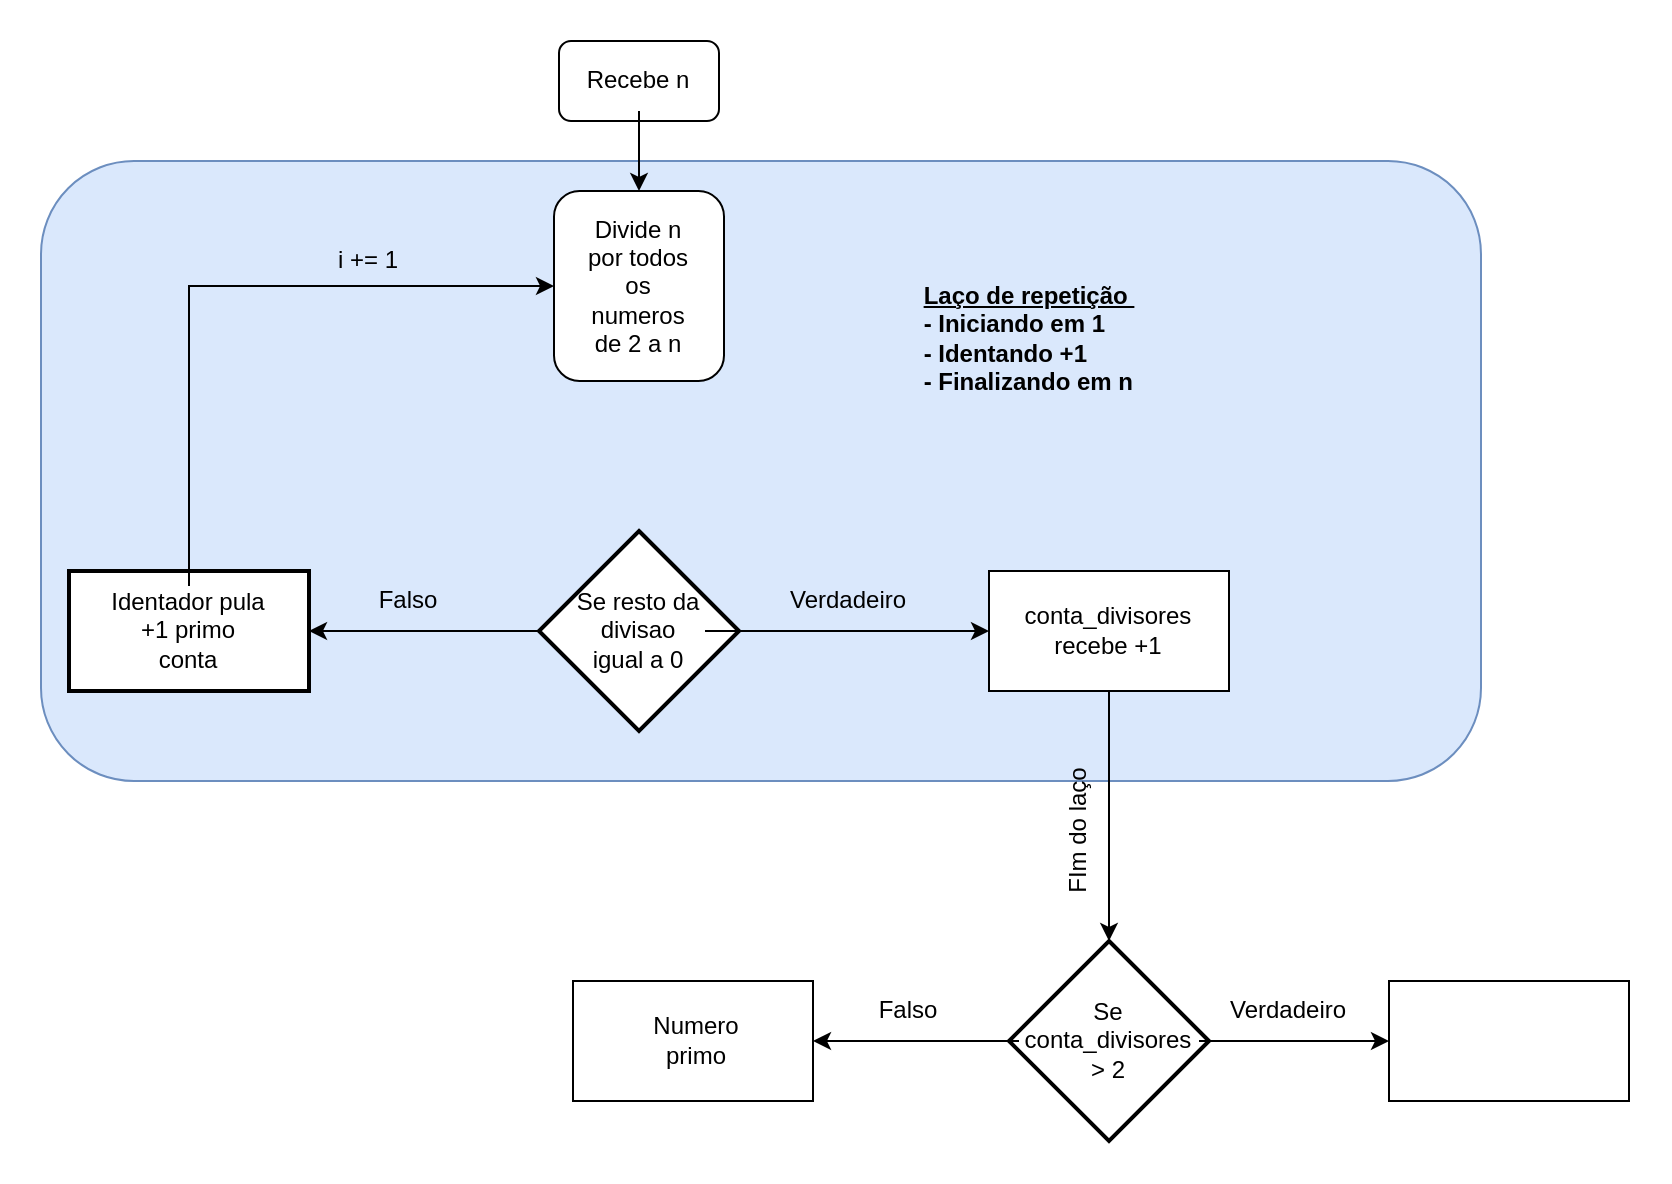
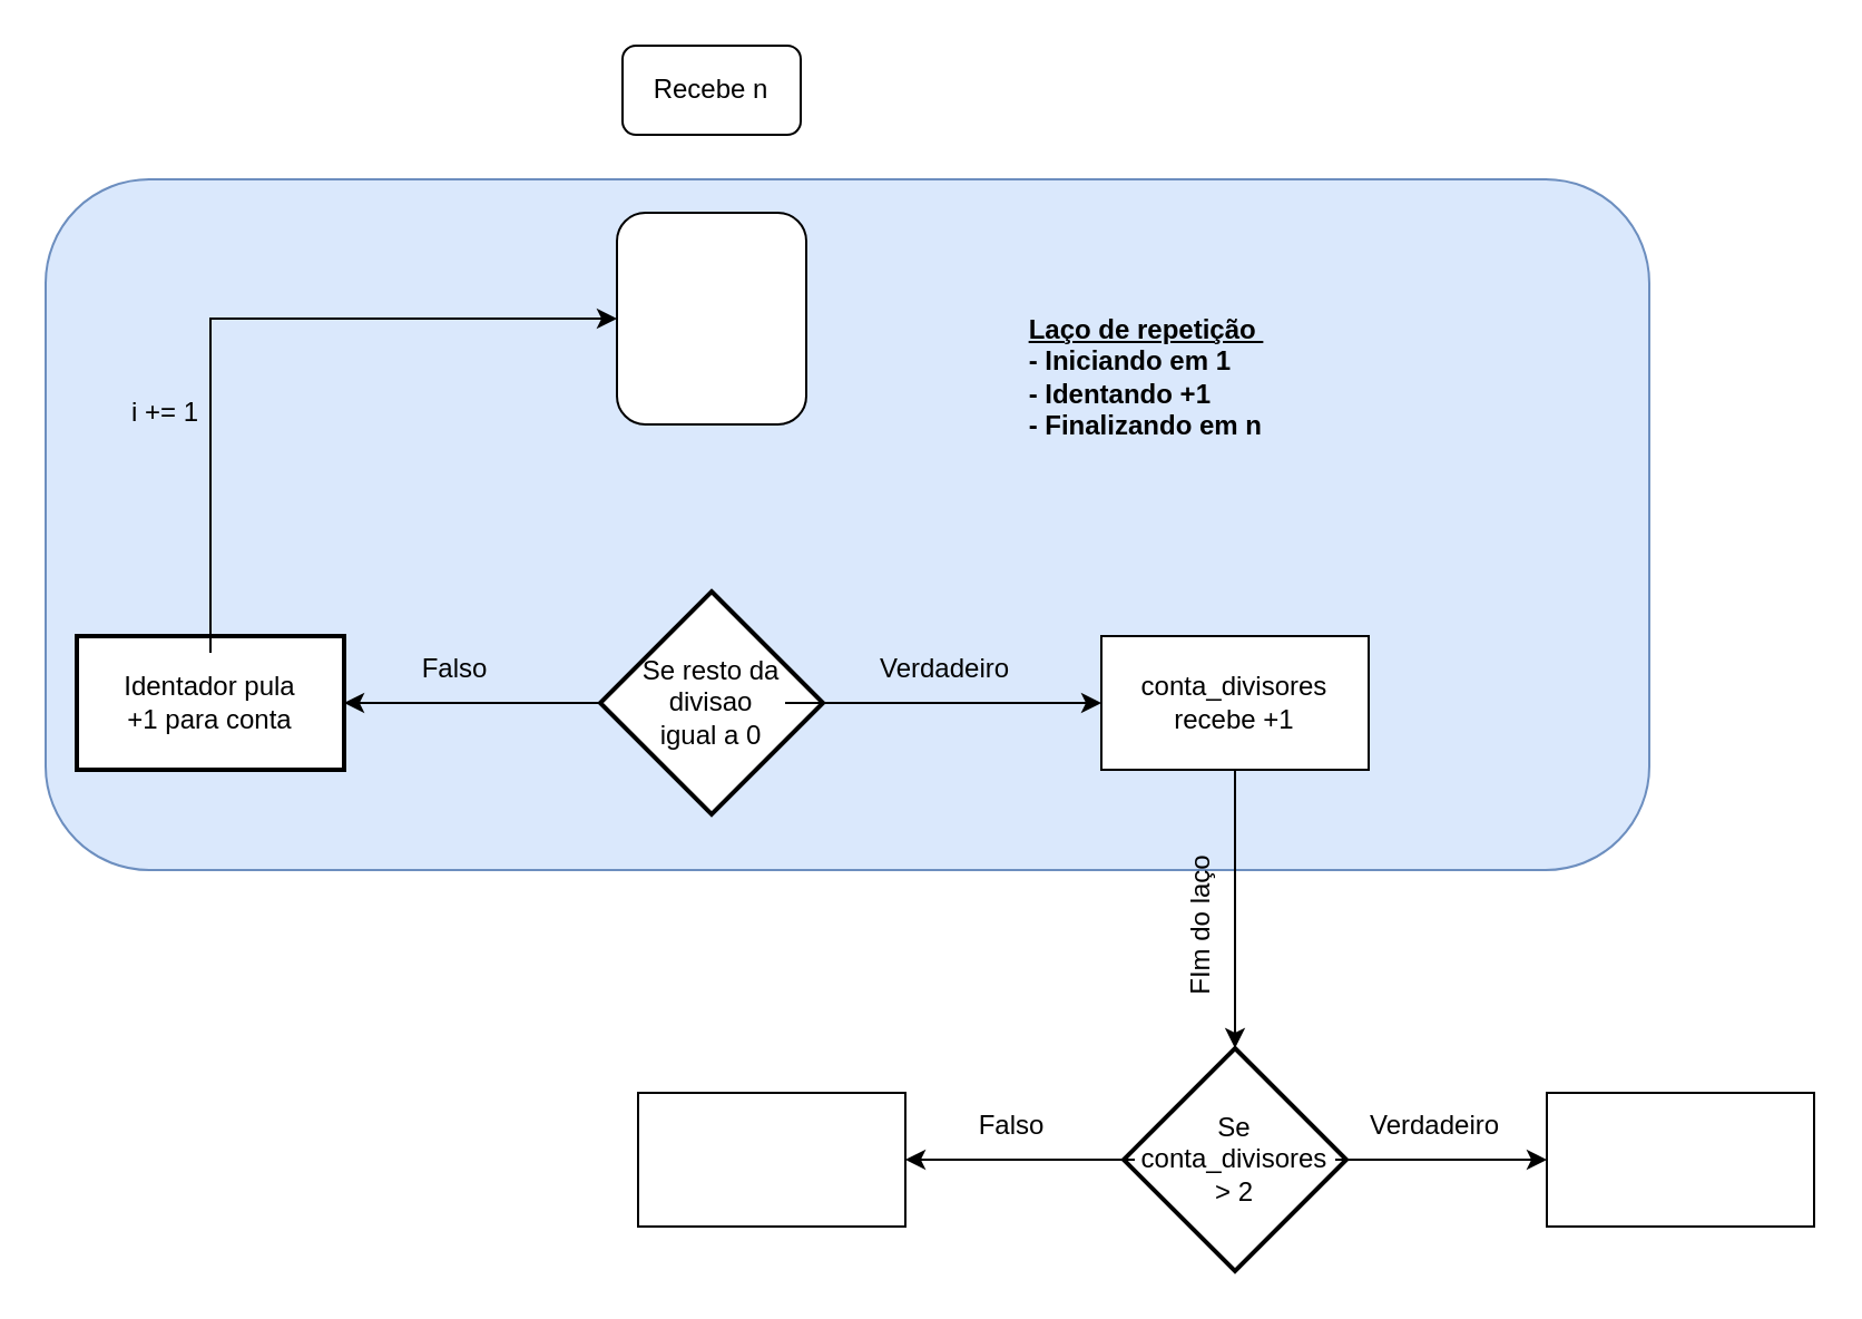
  <mxCell id="0" />
  <mxCell id="1" parent="0" />
  <mxCell id="2" value="" style="rounded=1;whiteSpace=wrap;html=1;fillColor=#dae8fc;strokeColor=#6c8ebf;" vertex="1" parent="1"><mxGeometry x="20" y="80" width="720" height="310" as="geometry" /></mxCell>
  <mxCell id="3" value="" style="rounded=1;whiteSpace=wrap;html=1;" parent="1" vertex="1"><mxGeometry x="279" y="20" width="80" height="40" as="geometry" /></mxCell>
- <mxCell id="4" value="" style="edgeStyle=orthogonalEdgeStyle;rounded=0;orthogonalLoop=1;jettySize=auto;html=1;" parent="1" source="5" target="7" edge="1"><mxGeometry relative="1" as="geometry" /></mxCell>
  <mxCell id="5" value="&lt;font style=&quot;vertical-align: inherit;&quot;&gt;&lt;font style=&quot;vertical-align: inherit;&quot;&gt;Recebe n&lt;/font&gt;&lt;/font&gt;" style="text;strokeColor=none;align=center;fillColor=none;html=1;verticalAlign=middle;whiteSpace=wrap;rounded=0;" parent="1" vertex="1"><mxGeometry x="289" y="25" width="60" height="30" as="geometry" /></mxCell>
  <mxCell id="6" value="" style="rounded=1;whiteSpace=wrap;html=1;" parent="1" vertex="1"><mxGeometry x="276.5" y="95" width="85" height="95" as="geometry" /></mxCell>
- <mxCell id="7" value="&lt;font style=&quot;vertical-align: inherit;&quot;&gt;&lt;font style=&quot;vertical-align: inherit;&quot;&gt;Divide n por todos os numeros de 2 a n&lt;/font&gt;&lt;/font&gt;" style="text;strokeColor=none;align=center;fillColor=none;html=1;verticalAlign=middle;whiteSpace=wrap;rounded=0;" parent="1" vertex="1"><mxGeometry x="289" y="95" width="60" height="95" as="geometry" /></mxCell>
  <mxCell id="8" value="" style="edgeStyle=orthogonalEdgeStyle;rounded=0;orthogonalLoop=1;jettySize=auto;html=1;" parent="1" source="9" target="15" edge="1"><mxGeometry relative="1" as="geometry" /></mxCell>
  <mxCell id="9" value="" style="strokeWidth=2;html=1;shape=mxgraph.flowchart.decision;whiteSpace=wrap;" parent="1" vertex="1"><mxGeometry x="269" y="265" width="100" height="100" as="geometry" /></mxCell>
  <mxCell id="10" value="" style="edgeStyle=orthogonalEdgeStyle;rounded=0;orthogonalLoop=1;jettySize=auto;html=1;" parent="1" source="11" target="12" edge="1"><mxGeometry relative="1" as="geometry" /></mxCell>
  <mxCell id="11" value="Se resto da divisao igual a 0" style="text;strokeColor=none;align=center;fillColor=none;html=1;verticalAlign=middle;whiteSpace=wrap;rounded=0;" parent="1" vertex="1"><mxGeometry x="286" y="282.5" width="66" height="65" as="geometry" /></mxCell>
  <mxCell id="12" value="" style="whiteSpace=wrap;html=1;" parent="1" vertex="1"><mxGeometry x="494" y="285" width="120" height="60" as="geometry" /></mxCell>
  <mxCell id="13" value="conta_divisores recebe +1" style="text;strokeColor=none;align=center;fillColor=none;html=1;verticalAlign=middle;whiteSpace=wrap;rounded=0;" parent="1" vertex="1"><mxGeometry x="509" y="300" width="90" height="30" as="geometry" /></mxCell>
  <mxCell id="14" value="Verdadeiro" style="text;strokeColor=none;align=center;fillColor=none;html=1;verticalAlign=middle;whiteSpace=wrap;rounded=0;" parent="1" vertex="1"><mxGeometry x="394" y="285" width="60" height="30" as="geometry" /></mxCell>
  <mxCell id="15" value="" style="whiteSpace=wrap;html=1;strokeWidth=2;" parent="1" vertex="1"><mxGeometry x="34" y="285" width="120" height="60" as="geometry" /></mxCell>
  <mxCell id="16" value="Falso" style="text;strokeColor=none;align=center;fillColor=none;html=1;verticalAlign=middle;whiteSpace=wrap;rounded=0;" parent="1" vertex="1"><mxGeometry x="174" y="285" width="60" height="30" as="geometry" /></mxCell>
  <mxCell id="17" style="edgeStyle=orthogonalEdgeStyle;rounded=0;orthogonalLoop=1;jettySize=auto;html=1;entryX=0;entryY=0.5;entryDx=0;entryDy=0;" parent="1" source="18" target="6" edge="1"><mxGeometry relative="1" as="geometry"><Array as="points"><mxPoint x="94" y="143" /></Array></mxGeometry></mxCell>
- <mxCell id="18" value="Identador pula +1 primo conta" style="text;strokeColor=none;align=center;fillColor=none;html=1;verticalAlign=middle;whiteSpace=wrap;rounded=0;" parent="1" vertex="1"><mxGeometry x="54" y="292.5" width="80" height="45" as="geometry" /></mxCell>
- <mxCell id="19" value="i += 1" style="text;strokeColor=none;align=center;fillColor=none;html=1;verticalAlign=middle;whiteSpace=wrap;rounded=0;" parent="1" vertex="1"><mxGeometry x="154" y="115" width="60" height="30" as="geometry" /></mxCell>
+ <mxCell id="18" value="Identador pula +1 para conta" style="text;strokeColor=none;align=center;fillColor=none;html=1;verticalAlign=middle;whiteSpace=wrap;rounded=0;" parent="1" vertex="1"><mxGeometry x="54" y="292.5" width="80" height="45" as="geometry" /></mxCell>
+ <mxCell id="19" value="i += 1" style="text;strokeColor=none;align=center;fillColor=none;html=1;verticalAlign=middle;whiteSpace=wrap;rounded=0;" parent="1" vertex="1"><mxGeometry x="44" y="170" width="60" height="30" as="geometry" /></mxCell>
  <mxCell id="20" value="" style="strokeWidth=2;html=1;shape=mxgraph.flowchart.decision;whiteSpace=wrap;" parent="1" vertex="1"><mxGeometry x="504" y="470" width="100" height="100" as="geometry" /></mxCell>
  <mxCell id="21" style="edgeStyle=orthogonalEdgeStyle;rounded=0;orthogonalLoop=1;jettySize=auto;html=1;entryX=0.5;entryY=0;entryDx=0;entryDy=0;entryPerimeter=0;" parent="1" source="12" target="20" edge="1"><mxGeometry relative="1" as="geometry" /></mxCell>
  <mxCell id="22" value="" style="edgeStyle=orthogonalEdgeStyle;rounded=0;orthogonalLoop=1;jettySize=auto;html=1;" parent="1" source="24" target="25" edge="1"><mxGeometry relative="1" as="geometry" /></mxCell>
  <mxCell id="23" value="" style="edgeStyle=orthogonalEdgeStyle;rounded=0;orthogonalLoop=1;jettySize=auto;html=1;" parent="1" source="24" target="27" edge="1"><mxGeometry relative="1" as="geometry" /></mxCell>
  <mxCell id="24" value="Se conta_divisores &amp;gt; 2" style="text;strokeColor=none;align=center;fillColor=none;html=1;verticalAlign=middle;whiteSpace=wrap;rounded=0;" parent="1" vertex="1"><mxGeometry x="509" y="497" width="90" height="46" as="geometry" /></mxCell>
  <mxCell id="25" value="" style="whiteSpace=wrap;html=1;" parent="1" vertex="1"><mxGeometry x="694" y="490" width="120" height="60" as="geometry" /></mxCell>
  <mxCell id="26" value="Verdadeiro" style="text;strokeColor=none;align=center;fillColor=none;html=1;verticalAlign=middle;whiteSpace=wrap;rounded=0;" parent="1" vertex="1"><mxGeometry x="614" y="490" width="60" height="30" as="geometry" /></mxCell>
  <mxCell id="27" value="" style="whiteSpace=wrap;html=1;" parent="1" vertex="1"><mxGeometry x="286" y="490" width="120" height="60" as="geometry" /></mxCell>
- <mxCell id="28" value="Numero primo" style="text;strokeColor=none;align=center;fillColor=none;html=1;verticalAlign=middle;whiteSpace=wrap;rounded=0;" parent="1" vertex="1"><mxGeometry x="318" y="505" width="60" height="30" as="geometry" /></mxCell>
  <mxCell id="29" value="Falso" style="text;strokeColor=none;align=center;fillColor=none;html=1;verticalAlign=middle;whiteSpace=wrap;rounded=0;" parent="1" vertex="1"><mxGeometry x="424" y="490" width="60" height="30" as="geometry" /></mxCell>
  <mxCell id="30" value="&lt;div style=&quot;text-align: justify;&quot;&gt;&lt;span style=&quot;background-color: initial;&quot;&gt;&lt;font style=&quot;vertical-align: inherit;&quot;&gt;&lt;font style=&quot;vertical-align: inherit;&quot;&gt;&lt;font style=&quot;vertical-align: inherit;&quot;&gt;&lt;font style=&quot;vertical-align: inherit;&quot;&gt;&lt;font style=&quot;vertical-align: inherit;&quot;&gt;&lt;font style=&quot;vertical-align: inherit;&quot;&gt;&lt;b&gt;&lt;u&gt;Laço de repetição&amp;nbsp;&lt;/u&gt;&lt;/b&gt;&lt;/font&gt;&lt;/font&gt;&lt;/font&gt;&lt;/font&gt;&lt;/font&gt;&lt;/font&gt;&lt;/span&gt;&lt;/div&gt;&lt;font style=&quot;vertical-align: inherit;&quot;&gt;&lt;div style=&quot;text-align: justify;&quot;&gt;&lt;b style=&quot;background-color: initial;&quot;&gt;&lt;font style=&quot;vertical-align: inherit;&quot;&gt;&lt;font style=&quot;vertical-align: inherit;&quot;&gt;&lt;font style=&quot;vertical-align: inherit;&quot;&gt;&lt;font style=&quot;vertical-align: inherit;&quot;&gt;&lt;font style=&quot;vertical-align: inherit;&quot;&gt;&lt;font style=&quot;vertical-align: inherit;&quot;&gt;- Iniciando em 1&lt;/font&gt;&lt;/font&gt;&lt;/font&gt;&lt;/font&gt;&lt;/font&gt;&lt;/font&gt;&lt;/b&gt;&lt;/div&gt;&lt;font style=&quot;vertical-align: inherit;&quot;&gt;&lt;div style=&quot;text-align: justify;&quot;&gt;&lt;b style=&quot;background-color: initial;&quot;&gt;&lt;font style=&quot;vertical-align: inherit;&quot;&gt;&lt;font style=&quot;vertical-align: inherit;&quot;&gt;&lt;font style=&quot;vertical-align: inherit;&quot;&gt;&lt;font style=&quot;vertical-align: inherit;&quot;&gt;&lt;font style=&quot;vertical-align: inherit;&quot;&gt;&lt;font style=&quot;vertical-align: inherit;&quot;&gt;- Identando +1&lt;/font&gt;&lt;/font&gt;&lt;/font&gt;&lt;/font&gt;&lt;/font&gt;&lt;/font&gt;&lt;/b&gt;&lt;/div&gt;&lt;font style=&quot;vertical-align: inherit;&quot;&gt;&lt;font style=&quot;vertical-align: inherit;&quot;&gt;&lt;b&gt;&lt;div style=&quot;text-align: justify;&quot;&gt;&lt;span style=&quot;background-color: initial;&quot;&gt;&lt;font style=&quot;vertical-align: inherit;&quot;&gt;&lt;font style=&quot;vertical-align: inherit;&quot;&gt;&lt;font style=&quot;vertical-align: inherit;&quot;&gt;&lt;font style=&quot;vertical-align: inherit;&quot;&gt;- Finalizando em n&lt;/font&gt;&lt;/font&gt;&lt;/font&gt;&lt;/font&gt;&lt;/span&gt;&lt;/div&gt;&lt;/b&gt;&lt;/font&gt;&lt;/font&gt;&lt;/font&gt;&lt;/font&gt;" style="text;strokeColor=none;align=center;fillColor=none;html=1;verticalAlign=middle;whiteSpace=wrap;rounded=0;" vertex="1" parent="1"><mxGeometry x="449" y="127.5" width="131" height="82.5" as="geometry" /></mxCell>
  <mxCell id="31" value="&lt;font style=&quot;vertical-align: inherit;&quot;&gt;&lt;font style=&quot;vertical-align: inherit;&quot;&gt;FIm do laço&lt;/font&gt;&lt;/font&gt;" style="text;strokeColor=none;align=center;fillColor=none;html=1;verticalAlign=middle;whiteSpace=wrap;rounded=0;rotation=-90;" vertex="1" parent="1"><mxGeometry x="494" y="400" width="90" height="30" as="geometry" /></mxCell>
